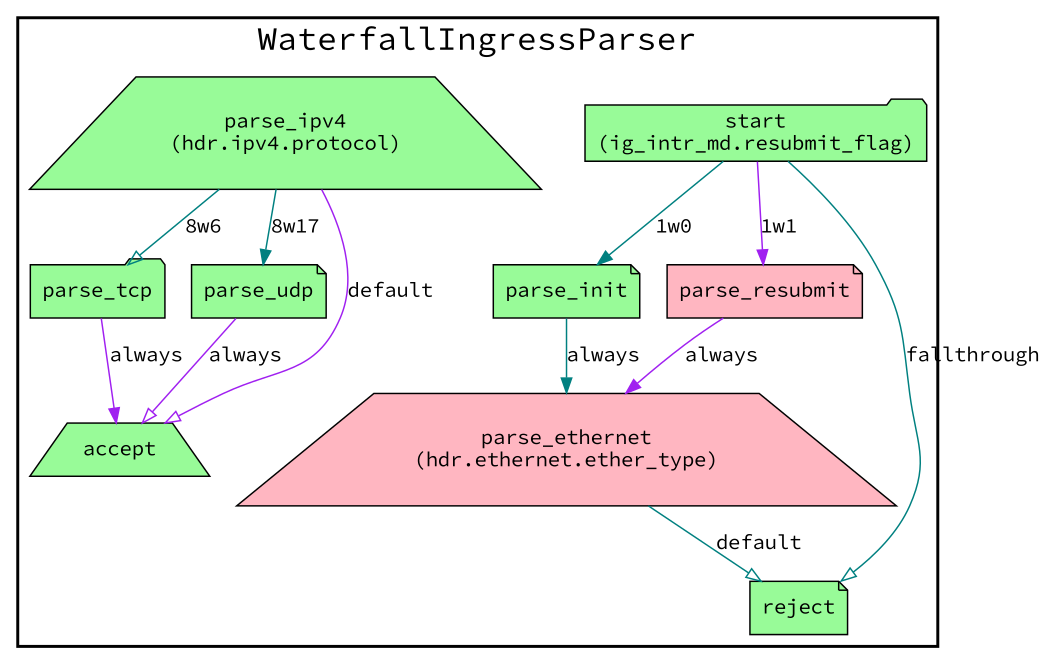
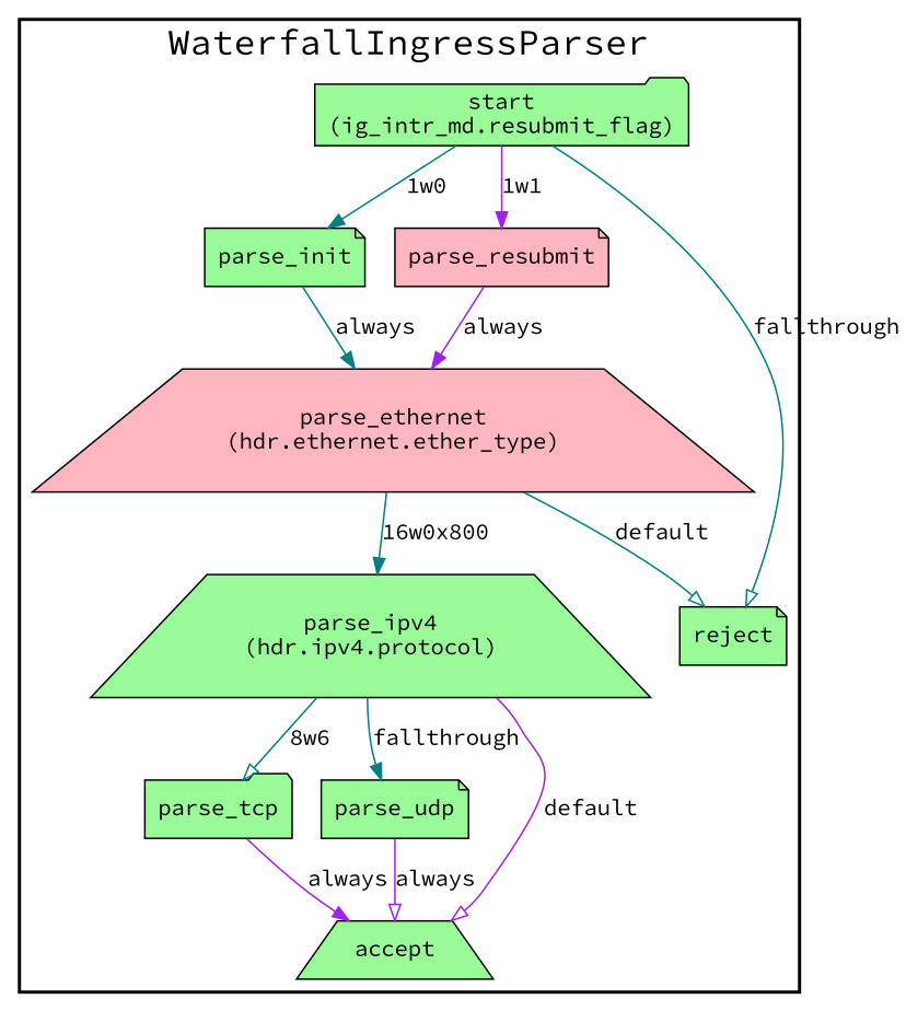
  digraph {
    fontname="Source Code Pro"
    node [fillcolor=palegreen fontname="Source Code Pro" shape=note style="solid,filled"]
    edge [arrowhead=normal color=teal fontname="Source Code Pro"]
    n1 [label="start\n(ig_intr_md.resubmit_flag)" shape=folder]
    n2 [label=parse_init]
    n3 [fillcolor=lightpink label=parse_resubmit]
    n4 [label=reject]
    n5 [fillcolor=lightpink label="parse_ethernet\n(hdr.ethernet.ether_type)" shape=trapezium]
    n6 [label="parse_ipv4\n(hdr.ipv4.protocol)" shape=trapezium]
    n7 [label=parse_tcp shape=folder]
    n8 [label=parse_udp]
    n9 [label=accept shape=trapezium]
    subgraph cluster_1 {
      fontsize="22pt"
      label=WaterfallIngressParser
      style=bold
      n1
      n2
      n3
      n4
      n5
      n6
      n7
      n8
      n9
    }
    n1 -> n2 [label="1w0"]
    n1 -> n3 [color=purple label="1w1"]
    n1 -> n4 [arrowhead=onormal label=fallthrough]
    n2 -> n5 [label=always]
    n3 -> n5 [color=purple label=always]
    n5 -> n4 [arrowhead=onormal label=default]
+   n5 -> n6 [label="16w0x800"]
    n6 -> n7 [arrowhead=onormal label="8w6"]
-   n6 -> n8 [label="8w17"]
+   n6 -> n8 [label=fallthrough]
    n6 -> n9 [arrowhead=onormal color=purple label=default]
    n7 -> n9 [color=purple label=always]
    n8 -> n9 [arrowhead=onormal color=purple label=always]
  }
